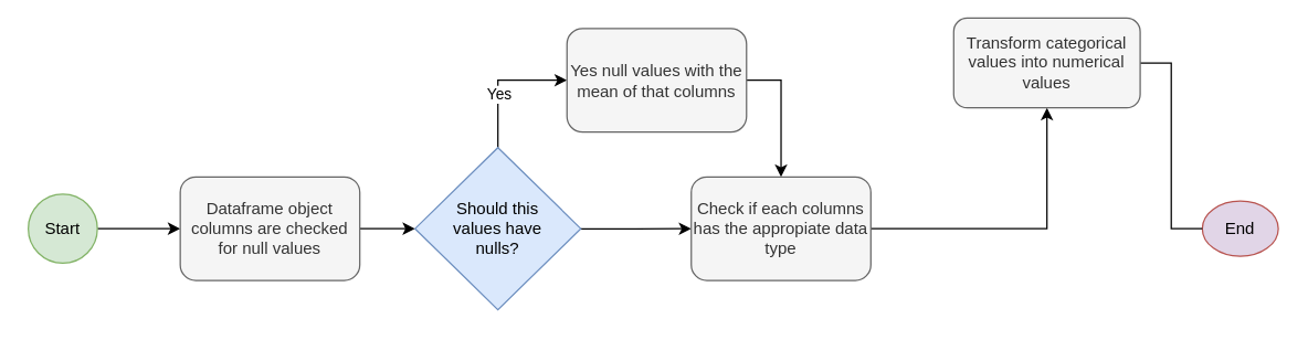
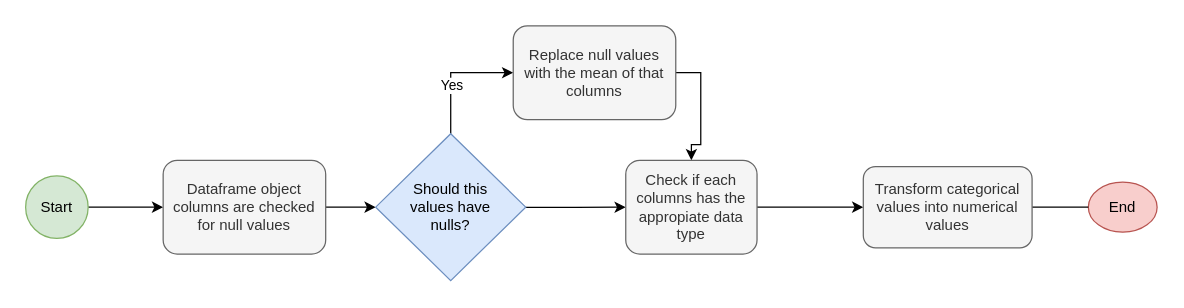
  <mxCell id="0" />
  <mxCell id="1" parent="0" />
  <mxCell id="2" value="" style="edgeStyle=orthogonalEdgeStyle;rounded=0;orthogonalLoop=1;jettySize=auto;html=1;" edge="1" parent="1" source="3" target="5"><mxGeometry relative="1" as="geometry" /></mxCell>
  <mxCell id="3" value="Start" style="ellipse;whiteSpace=wrap;html=1;fillColor=#d5e8d4;strokeColor=#82b366;" vertex="1" parent="1"><mxGeometry x="20" y="140" width="50" height="50" as="geometry" /></mxCell>
  <mxCell id="4" style="edgeStyle=orthogonalEdgeStyle;rounded=0;orthogonalLoop=1;jettySize=auto;html=1;entryX=0;entryY=0.5;entryDx=0;entryDy=0;" edge="1" parent="1" source="5" target="10"><mxGeometry relative="1" as="geometry" /></mxCell>
  <mxCell id="5" value="Dataframe object columns are checked for null values" style="rounded=1;whiteSpace=wrap;html=1;fillColor=#f5f5f5;fontColor=#333333;strokeColor=#666666;" vertex="1" parent="1"><mxGeometry x="130" y="127.5" width="130" height="75" as="geometry" /></mxCell>
- <mxCell id="6" value="End" style="ellipse;whiteSpace=wrap;html=1;rounded=1;strokeColor=#b85450;fillColor=#e1d5e7;" vertex="1" parent="1"><mxGeometry x="870" y="145" width="55" height="40" as="geometry" /></mxCell>
+ <mxCell id="6" value="End" style="ellipse;whiteSpace=wrap;html=1;rounded=1;strokeColor=#b85450;fillColor=#f8cecc;" vertex="1" parent="1"><mxGeometry x="870" y="145" width="55" height="40" as="geometry" /></mxCell>
  <mxCell id="7" style="edgeStyle=orthogonalEdgeStyle;rounded=0;orthogonalLoop=1;jettySize=auto;html=1;entryX=0;entryY=0.5;entryDx=0;entryDy=0;" edge="1" parent="1" source="10" target="12"><mxGeometry relative="1" as="geometry" /></mxCell>
  <mxCell id="8" value="Yes" style="edgeLabel;html=1;align=center;verticalAlign=middle;resizable=0;points=[];" vertex="1" connectable="0" parent="7"><mxGeometry x="-0.205" relative="1" as="geometry"><mxPoint as="offset" /></mxGeometry></mxCell>
  <mxCell id="9" style="edgeStyle=orthogonalEdgeStyle;rounded=0;orthogonalLoop=1;jettySize=auto;html=1;entryX=0;entryY=0.5;entryDx=0;entryDy=0;" edge="1" parent="1" source="10" target="14"><mxGeometry relative="1" as="geometry" /></mxCell>
  <mxCell id="10" value="&lt;div&gt;Should this &lt;br&gt;&lt;/div&gt;&lt;div&gt;values have &lt;br&gt;&lt;/div&gt;&lt;div&gt;nulls?&lt;/div&gt;" style="rhombus;whiteSpace=wrap;html=1;fillColor=#dae8fc;strokeColor=#6c8ebf;" vertex="1" parent="1"><mxGeometry x="300" y="106.25" width="120" height="117.5" as="geometry" /></mxCell>
  <mxCell id="11" style="edgeStyle=orthogonalEdgeStyle;rounded=0;orthogonalLoop=1;jettySize=auto;html=1;entryX=0.5;entryY=0;entryDx=0;entryDy=0;exitX=1;exitY=0.5;exitDx=0;exitDy=0;" edge="1" parent="1" source="12" target="14"><mxGeometry relative="1" as="geometry" /></mxCell>
- <mxCell id="12" value="Yes null values with the mean of that columns" style="rounded=1;whiteSpace=wrap;html=1;fillColor=#f5f5f5;fontColor=#333333;strokeColor=#666666;" vertex="1" parent="1"><mxGeometry x="410" width="130" height="75" as="geometry" y="20" /></mxCell>
+ <mxCell id="12" value="Replace null values with the mean of that columns" style="rounded=1;whiteSpace=wrap;html=1;fillColor=#f5f5f5;fontColor=#333333;strokeColor=#666666;" vertex="1" parent="1"><mxGeometry x="410" width="130" height="75" as="geometry" y="20" /></mxCell>
  <mxCell id="13" value="" style="edgeStyle=orthogonalEdgeStyle;rounded=0;orthogonalLoop=1;jettySize=auto;html=1;" edge="1" parent="1" source="14" target="16"><mxGeometry relative="1" as="geometry" /></mxCell>
- <mxCell id="14" value="Check if each columns has the appropiate data type" style="rounded=1;whiteSpace=wrap;html=1;fillColor=#f5f5f5;fontColor=#333333;strokeColor=#666666;" vertex="1" parent="1"><mxGeometry x="500" y="127.5" width="130" height="75" as="geometry" /></mxCell>
+ <mxCell id="14" value="Check if each columns has the appropiate data type" style="rounded=1;whiteSpace=wrap;html=1;fillColor=#f5f5f5;fontColor=#333333;strokeColor=#666666;" vertex="1" parent="1"><mxGeometry x="500" y="127.5" width="105" height="75" as="geometry" /></mxCell>
  <mxCell id="15" style="edgeStyle=orthogonalEdgeStyle;rounded=0;orthogonalLoop=1;jettySize=auto;html=1;entryX=0;entryY=0.5;entryDx=0;entryDy=0;endArrow=none;" edge="1" parent="1" source="16" target="6"><mxGeometry relative="1" as="geometry" /></mxCell>
- <mxCell id="16" value="Transform categorical values into numerical values" style="whiteSpace=wrap;html=1;rounded=1;fontColor=#333333;strokeColor=#666666;fillColor=#f5f5f5;" vertex="1" parent="1"><mxGeometry x="690" y="12.5" width="135" height="65" as="geometry" /></mxCell>
+ <mxCell id="16" value="Transform categorical values into numerical values" style="whiteSpace=wrap;html=1;rounded=1;fontColor=#333333;strokeColor=#666666;fillColor=#f5f5f5;" vertex="1" parent="1"><mxGeometry x="690" y="132.5" width="135" height="65" as="geometry" /></mxCell>
